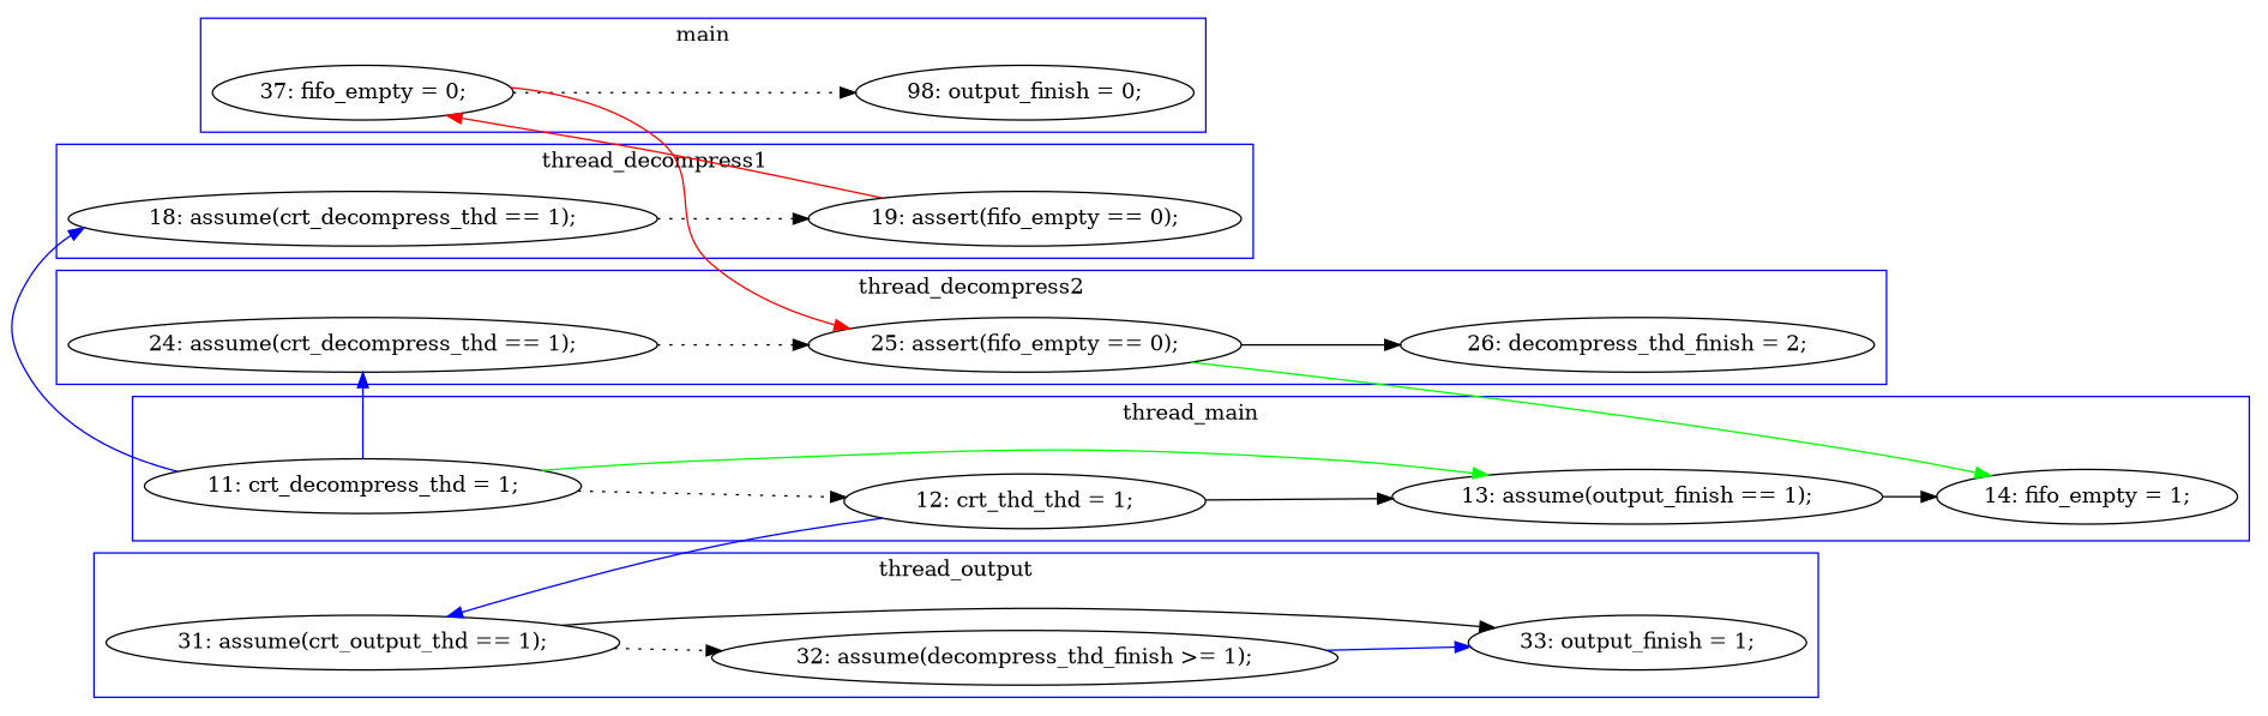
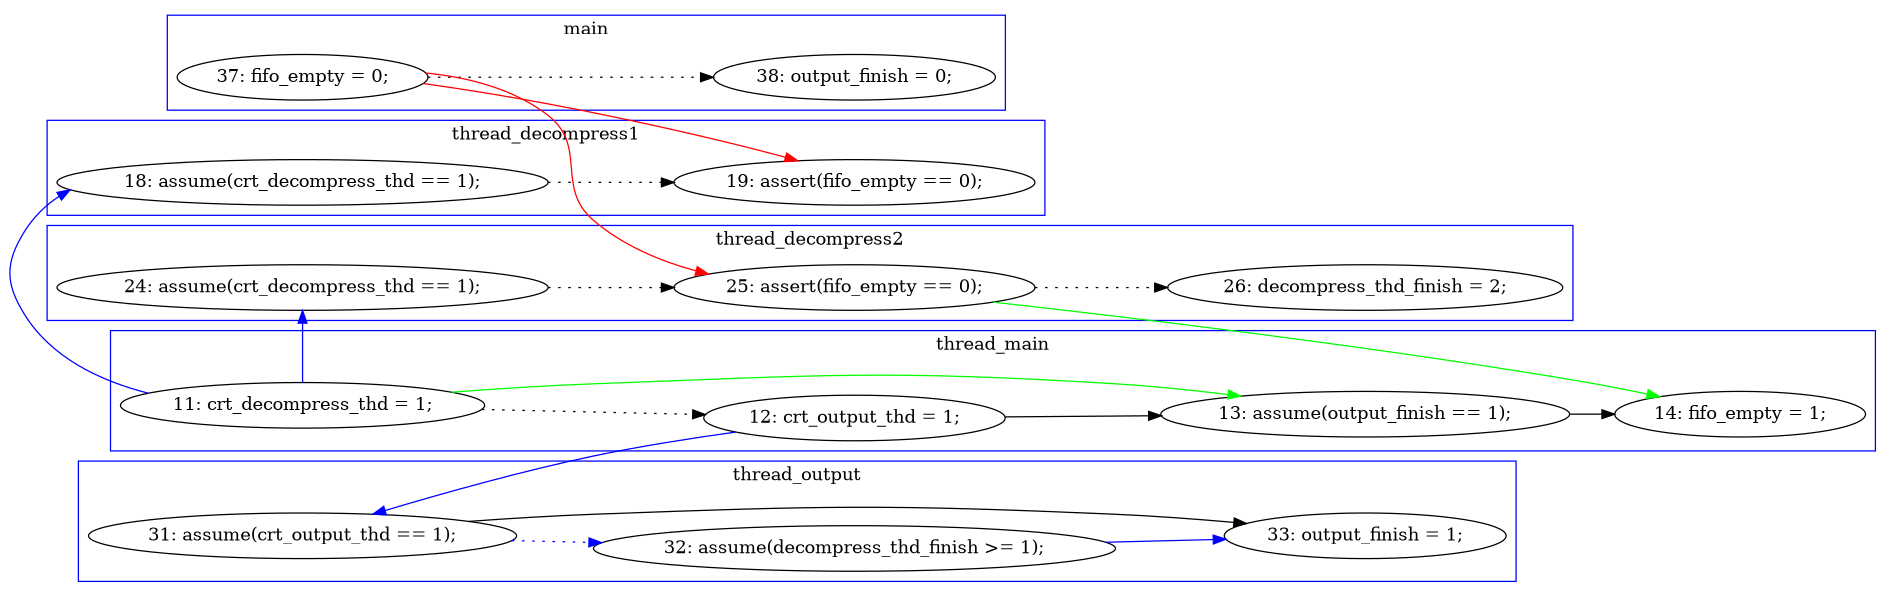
  digraph {
    rankdir=LR
    edge [color=black]
    n1 [label="37: fifo_empty = 0;"]
-   n2 [label="98: output_finish = 0;"]
+   n2 [label="38: output_finish = 0;"]
    n3 [label="18: assume(crt_decompress_thd == 1);"]
    n4 [label="19: assert(fifo_empty == 0);"]
    n5 [label="25: assert(fifo_empty == 0);"]
    n6 [label="26: decompress_thd_finish = 2;"]
    n7 [label="24: assume(crt_decompress_thd == 1);"]
    n8 [label="32: assume(decompress_thd_finish >= 1);"]
    n9 [label="31: assume(crt_output_thd == 1);"]
    n10 [label="33: output_finish = 1;"]
    n11 [label="14: fifo_empty = 1;"]
    n12 [label="11: crt_decompress_thd = 1;"]
-   n13 [label="12: crt_thd_thd = 1;"]
+   n13 [label="12: crt_output_thd = 1;"]
    n14 [label="13: assume(output_finish == 1);"]
    subgraph cluster_1 {
      color=blue
      label=main
      n1
      n2
    }
    subgraph cluster_2 {
      color=blue
      label=thread_decompress1
      n3
      n4
    }
    subgraph cluster_3 {
      color=blue
      label=thread_decompress2
      n5
      n6
      n7
    }
    subgraph cluster_4 {
      color=blue
      label=thread_output
      n8
      n9
      n10
    }
    subgraph cluster_5 {
      color=blue
      label=thread_main
      n11
      n12
      n13
      n14
    }
    n1 -> n2 [style=dotted]
-   n4 -> n1 [color=Red constraint=false]
+   n1 -> n4 [color=Red constraint=false]
    n1 -> n5 [color=Red constraint=false]
    n3 -> n4 [style=dotted]
-   n5 -> n6 [style=solid]
+   n5 -> n6 [style=dotted]
    n5 -> n11 [color=Green constraint=false]
    n7 -> n5 [style=dotted]
    n8 -> n10 [color=Blue]
-   n9 -> n8 [style=dotted]
+   n9 -> n8 [color=Blue style=dotted]
    n9 -> n10 [color=Black]
    n12 -> n3 [color=Blue constraint=false]
    n12 -> n7 [color=Blue constraint=false]
    n12 -> n13 [style=dotted]
    n12 -> n14 [color=Green]
    n13 -> n9 [color=Blue constraint=false]
    n13 -> n14 [color=Black]
    n14 -> n11 [color=Black]
  }
